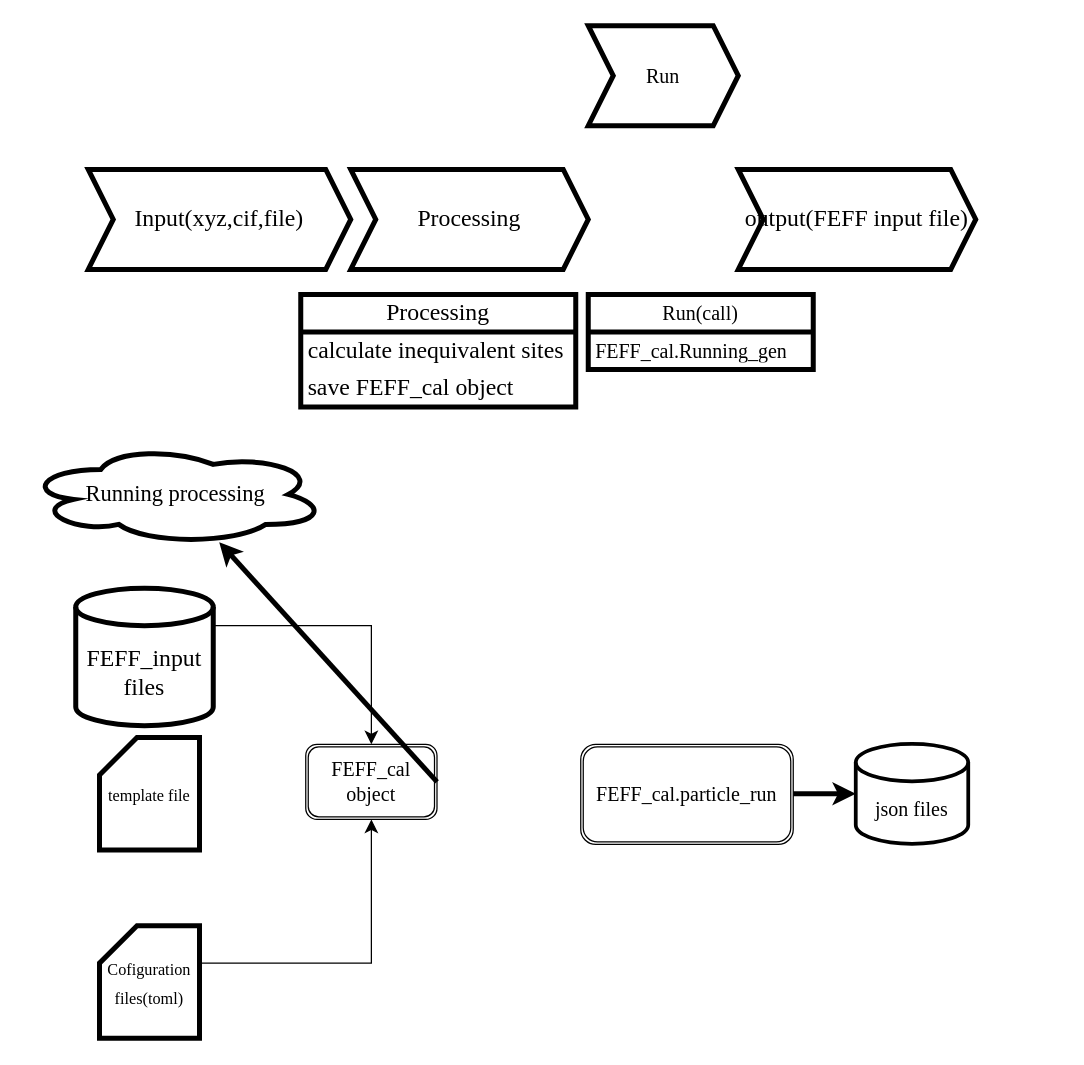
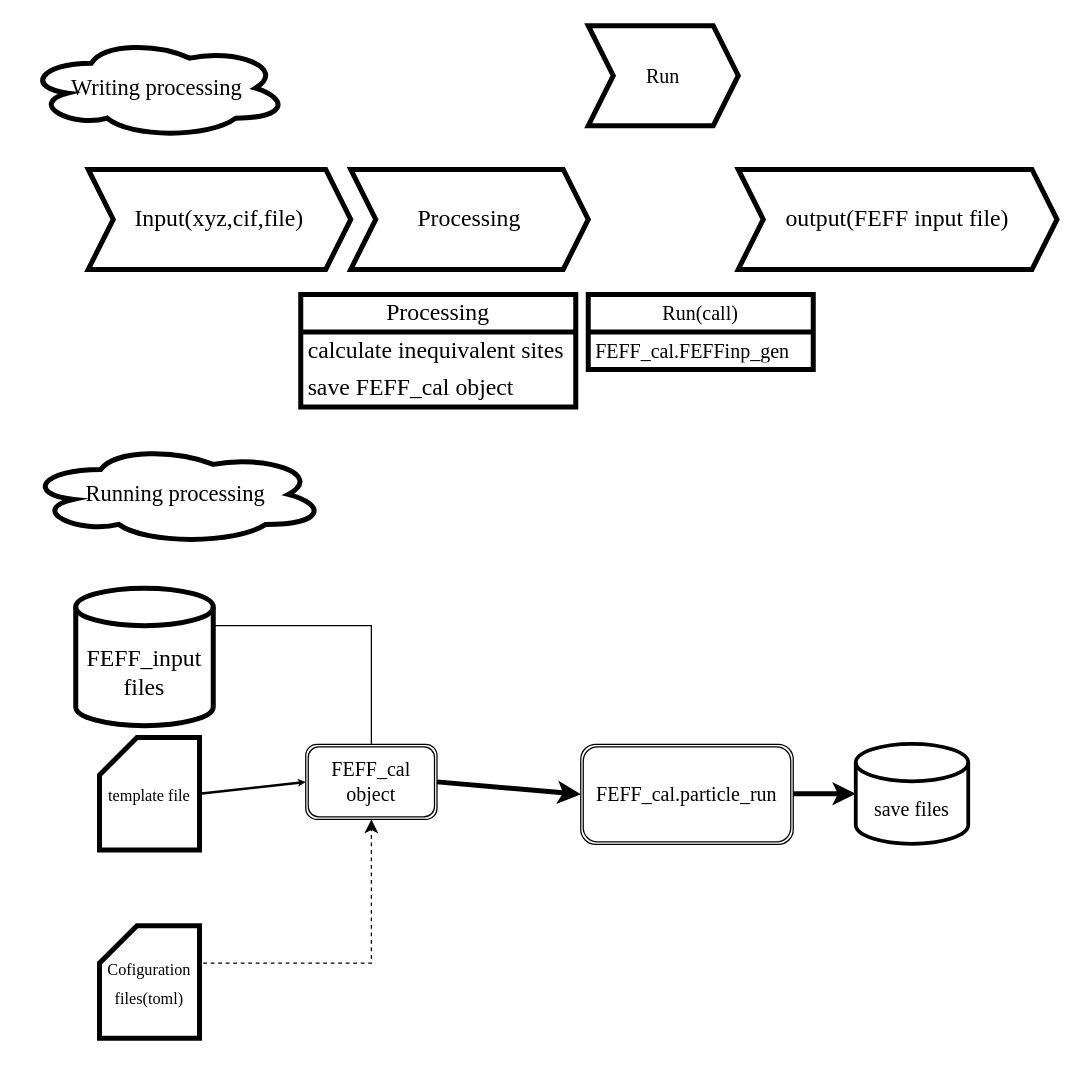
  <mxCell id="0" />
  <mxCell id="1" parent="0" />
+ <mxCell id="2" value="Writing processing" style="ellipse;shape=cloud;whiteSpace=wrap;html=1;strokeWidth=4;fontFamily=Times New Roman;fontSize=18;fillColor=none;" vertex="1" parent="1"><mxGeometry x="20" y="30" width="210" height="80" as="geometry" /></mxCell>
  <mxCell id="3" value="&lt;font style=&quot;font-size: 19px;&quot;&gt;Input(xyz,cif,file)&lt;/font&gt;" style="shape=step;perimeter=stepPerimeter;whiteSpace=wrap;html=1;fixedSize=1;labelBorderColor=none;strokeWidth=4;fontFamily=Times New Roman;fontSize=17;fillColor=none;" vertex="1" parent="1"><mxGeometry x="70" y="135" width="210" height="80" as="geometry" /></mxCell>
  <mxCell id="4" value="Processing" style="shape=step;perimeter=stepPerimeter;whiteSpace=wrap;html=1;fixedSize=1;labelBorderColor=none;strokeWidth=4;fontFamily=Times New Roman;fontSize=19;fillColor=none;" vertex="1" parent="1"><mxGeometry x="280" y="135" width="190" height="80" as="geometry" /></mxCell>
- <mxCell id="5" value="output(FEFF input file)" style="shape=step;perimeter=stepPerimeter;whiteSpace=wrap;html=1;fixedSize=1;labelBorderColor=none;strokeWidth=4;fontFamily=Times New Roman;fontSize=19;fillColor=none;" vertex="1" parent="1"><mxGeometry x="590" y="135" width="190" height="80" as="geometry" /></mxCell>
+ <mxCell id="5" value="output(FEFF input file)" style="shape=step;perimeter=stepPerimeter;whiteSpace=wrap;html=1;fixedSize=1;labelBorderColor=none;strokeWidth=4;fontFamily=Times New Roman;fontSize=19;fillColor=none;" vertex="1" parent="1"><mxGeometry x="590" y="135" width="255" height="80" as="geometry" /></mxCell>
  <mxCell id="6" value="Running processing" style="ellipse;shape=cloud;whiteSpace=wrap;html=1;strokeWidth=4;fontFamily=Times New Roman;fontSize=18;fillColor=none;" vertex="1" parent="1"><mxGeometry x="20" y="355" width="240" height="80" as="geometry" /></mxCell>
  <mxCell id="7" value="Processing" style="swimlane;fontStyle=0;childLayout=stackLayout;horizontal=1;startSize=30;horizontalStack=0;resizeParent=1;resizeParentMax=0;resizeLast=0;collapsible=1;marginBottom=0;whiteSpace=wrap;html=1;labelBorderColor=none;strokeWidth=4;fontFamily=Times New Roman;fontSize=19;fillColor=none;" vertex="1" parent="1"><mxGeometry x="240" y="235" width="220" height="90" as="geometry" /></mxCell>
  <mxCell id="8" value="calculate inequivalent sites" style="text;strokeColor=none;fillColor=none;align=left;verticalAlign=middle;spacingLeft=4;spacingRight=4;overflow=hidden;points=[[0,0.5],[1,0.5]];portConstraint=eastwest;rotatable=0;whiteSpace=wrap;html=1;labelBorderColor=none;strokeWidth=4;fontFamily=Times New Roman;fontSize=19;" vertex="1" parent="7"><mxGeometry y="30" width="220" height="30" as="geometry" /></mxCell>
  <mxCell id="9" value="save FEFF_cal object" style="text;strokeColor=none;fillColor=none;align=left;verticalAlign=middle;spacingLeft=4;spacingRight=4;overflow=hidden;points=[[0,0.5],[1,0.5]];portConstraint=eastwest;rotatable=0;whiteSpace=wrap;html=1;labelBorderColor=none;strokeWidth=4;fontFamily=Times New Roman;fontSize=19;" vertex="1" parent="7"><mxGeometry y="60" width="220" height="30" as="geometry" /></mxCell>
  <mxCell id="10" value="FEFF_input files" style="shape=cylinder3;whiteSpace=wrap;html=1;boundedLbl=1;backgroundOutline=1;size=15;labelBorderColor=none;strokeWidth=4;fontFamily=Times New Roman;fontSize=19;fillColor=none;" vertex="1" parent="1"><mxGeometry x="60" y="470" width="110" height="110" as="geometry" /></mxCell>
  <mxCell id="11" value="&lt;font style=&quot;font-size: 13px;&quot;&gt;Cofiguration files(toml)&lt;/font&gt;" style="shape=card;whiteSpace=wrap;html=1;labelBorderColor=none;strokeWidth=4;fontFamily=Times New Roman;fontSize=19;fillColor=none;" vertex="1" parent="1"><mxGeometry x="79" y="740" width="80" height="90" as="geometry" /></mxCell>
  <mxCell id="12" value="&lt;font style=&quot;font-size: 16px;&quot;&gt;FEFF_cal object&lt;/font&gt;" style="shape=ext;double=1;rounded=1;whiteSpace=wrap;html=1;shadow=0;labelBorderColor=none;sketch=0;strokeWidth=1;fontFamily=Times New Roman;fontSize=13;fillColor=none;" vertex="1" parent="1"><mxGeometry x="244" y="595" width="105" height="60" as="geometry" /></mxCell>
- <mxCell id="13" value="" style="edgeStyle=elbowEdgeStyle;elbow=vertical;endArrow=classic;html=1;curved=0;rounded=0;endSize=8;startSize=8;fontFamily=Times New Roman;fontSize=16;entryX=0.5;entryY=0;entryDx=0;entryDy=0;exitX=1;exitY=0.5;exitDx=0;exitDy=0;exitPerimeter=0;" edge="1" parent="1" source="10" target="12"><mxGeometry width="50" height="50" relative="1" as="geometry"><mxPoint x="204" y="635" as="sourcePoint" /><mxPoint x="254" y="585" as="targetPoint" /><Array as="points"><mxPoint x="249" y="500" /><mxPoint x="234" y="635" /></Array></mxGeometry></mxCell>
- <mxCell id="14" value="" style="edgeStyle=elbowEdgeStyle;elbow=vertical;endArrow=classic;html=1;curved=0;rounded=0;endSize=8;startSize=8;fontFamily=Times New Roman;fontSize=16;exitX=1;exitY=0.5;exitDx=0;exitDy=0;exitPerimeter=0;entryX=0.5;entryY=1;entryDx=0;entryDy=0;" edge="1" parent="1" source="11" target="12"><mxGeometry width="50" height="50" relative="1" as="geometry"><mxPoint x="144" y="595" as="sourcePoint" /><mxPoint x="194" y="545" as="targetPoint" /><Array as="points"><mxPoint x="249" y="770" /></Array></mxGeometry></mxCell>
+ <mxCell id="13" value="" style="edgeStyle=elbowEdgeStyle;elbow=vertical;endArrow=none;html=1;curved=0;rounded=0;endSize=8;startSize=8;fontFamily=Times New Roman;fontSize=16;entryX=0.5;entryY=0;entryDx=0;entryDy=0;exitX=1;exitY=0.5;exitDx=0;exitDy=0;exitPerimeter=0;" edge="1" parent="1" source="10" target="12"><mxGeometry width="50" height="50" relative="1" as="geometry"><mxPoint x="204" y="635" as="sourcePoint" /><mxPoint x="254" y="585" as="targetPoint" /><Array as="points"><mxPoint x="249" y="500" /><mxPoint x="234" y="635" /></Array></mxGeometry></mxCell>
+ <mxCell id="14" value="" style="edgeStyle=elbowEdgeStyle;elbow=vertical;endArrow=classic;html=1;curved=0;rounded=0;endSize=8;startSize=8;fontFamily=Times New Roman;fontSize=16;exitX=1;exitY=0.5;exitDx=0;exitDy=0;exitPerimeter=0;entryX=0.5;entryY=1;entryDx=0;entryDy=0;dashed=1;" edge="1" parent="1" source="11" target="12"><mxGeometry width="50" height="50" relative="1" as="geometry"><mxPoint x="144" y="595" as="sourcePoint" /><mxPoint x="194" y="545" as="targetPoint" /><Array as="points"><mxPoint x="249" y="770" /></Array></mxGeometry></mxCell>
  <mxCell id="15" value="Run" style="shape=step;perimeter=stepPerimeter;whiteSpace=wrap;html=1;fixedSize=1;shadow=0;labelBorderColor=none;sketch=0;strokeWidth=4;fontFamily=Times New Roman;fontSize=16;fillColor=none;" vertex="1" parent="1"><mxGeometry x="470" y="20" width="120" height="80" as="geometry" /></mxCell>
  <mxCell id="16" value="Run(call)" style="swimlane;fontStyle=0;childLayout=stackLayout;horizontal=1;startSize=30;horizontalStack=0;resizeParent=1;resizeParentMax=0;resizeLast=0;collapsible=1;marginBottom=0;whiteSpace=wrap;html=1;shadow=0;labelBorderColor=none;sketch=0;strokeWidth=4;fontFamily=Times New Roman;fontSize=16;fillColor=none;" vertex="1" parent="1"><mxGeometry x="470" y="235" width="180" height="60" as="geometry" /></mxCell>
- <mxCell id="17" value="FEFF_cal.Running_gen" style="text;strokeColor=none;fillColor=none;align=left;verticalAlign=middle;spacingLeft=4;spacingRight=4;overflow=hidden;points=[[0,0.5],[1,0.5]];portConstraint=eastwest;rotatable=0;whiteSpace=wrap;html=1;shadow=0;labelBorderColor=none;sketch=0;strokeWidth=4;fontFamily=Times New Roman;fontSize=16;" vertex="1" parent="16"><mxGeometry y="30" width="180" height="30" as="geometry" /></mxCell>
+ <mxCell id="17" value="FEFF_cal.FEFFinp_gen" style="text;strokeColor=none;fillColor=none;align=left;verticalAlign=middle;spacingLeft=4;spacingRight=4;overflow=hidden;points=[[0,0.5],[1,0.5]];portConstraint=eastwest;rotatable=0;whiteSpace=wrap;html=1;shadow=0;labelBorderColor=none;sketch=0;strokeWidth=4;fontFamily=Times New Roman;fontSize=16;" vertex="1" parent="16"><mxGeometry y="30" width="180" height="30" as="geometry" /></mxCell>
  <mxCell id="18" value="FEFF_cal.particle_run" style="shape=ext;double=1;rounded=1;whiteSpace=wrap;html=1;shadow=0;labelBorderColor=none;sketch=0;strokeWidth=1;fontFamily=Times New Roman;fontSize=16;fillColor=none;" vertex="1" parent="1"><mxGeometry x="464" y="595" width="170" height="80" as="geometry" /></mxCell>
- <mxCell id="19" value="" style="endArrow=classic;html=1;fontFamily=Times New Roman;fontSize=16;exitX=1;exitY=0.5;exitDx=0;exitDy=0;strokeWidth=4;" edge="1" parent="1" source="12" target="6"><mxGeometry width="50" height="50" relative="1" as="geometry"><mxPoint x="454" y="545" as="sourcePoint" /><mxPoint x="504" y="495" as="targetPoint" /></mxGeometry></mxCell>
+ <mxCell id="19" value="" style="endArrow=classic;html=1;fontFamily=Times New Roman;fontSize=16;exitX=1;exitY=0.5;exitDx=0;exitDy=0;entryX=0;entryY=0.5;entryDx=0;entryDy=0;strokeWidth=4;" edge="1" parent="1" source="12" target="18"><mxGeometry width="50" height="50" relative="1" as="geometry"><mxPoint x="454" y="545" as="sourcePoint" /><mxPoint x="504" y="495" as="targetPoint" /></mxGeometry></mxCell>
  <mxCell id="20" value="" style="endArrow=classic;html=1;fontFamily=Times New Roman;fontSize=16;exitX=1;exitY=0.5;exitDx=0;exitDy=0;entryX=0;entryY=0.5;entryDx=0;entryDy=0;strokeWidth=4;" edge="1" parent="1" target="21"><mxGeometry width="50" height="50" relative="1" as="geometry"><mxPoint x="634" y="634.5" as="sourcePoint" /><mxPoint x="714" y="634.5" as="targetPoint" /></mxGeometry></mxCell>
- <mxCell id="21" value="json files" style="shape=cylinder3;whiteSpace=wrap;html=1;boundedLbl=1;backgroundOutline=1;size=15;shadow=0;labelBorderColor=none;sketch=0;strokeWidth=3;fontFamily=Times New Roman;fontSize=16;fillColor=none;" vertex="1" parent="1"><mxGeometry x="684" y="594.5" width="90" height="80" as="geometry" /></mxCell>
+ <mxCell id="21" value="save files" style="shape=cylinder3;whiteSpace=wrap;html=1;boundedLbl=1;backgroundOutline=1;size=15;shadow=0;labelBorderColor=none;sketch=0;strokeWidth=3;fontFamily=Times New Roman;fontSize=16;fillColor=none;" vertex="1" parent="1"><mxGeometry x="684" y="594.5" width="90" height="80" as="geometry" /></mxCell>
  <mxCell id="22" value="&lt;font style=&quot;font-size: 13px;&quot;&gt;template file&lt;/font&gt;" style="shape=card;whiteSpace=wrap;html=1;labelBorderColor=none;strokeWidth=4;fontFamily=Times New Roman;fontSize=19;fillColor=none;" vertex="1" parent="1"><mxGeometry x="79" y="589.5" width="80" height="90" as="geometry" /></mxCell>
+ <mxCell id="23" value="" style="endArrow=classic;html=1;strokeWidth=2;fontFamily=Times New Roman;fontSize=16;startSize=3;endSize=0;exitX=1;exitY=0.5;exitDx=0;exitDy=0;exitPerimeter=0;entryX=0;entryY=0.5;entryDx=0;entryDy=0;" edge="1" parent="1" source="22" target="12"><mxGeometry width="50" height="50" relative="1" as="geometry"><mxPoint x="180" y="659.5" as="sourcePoint" /><mxPoint x="230" y="609.5" as="targetPoint" /></mxGeometry></mxCell>
